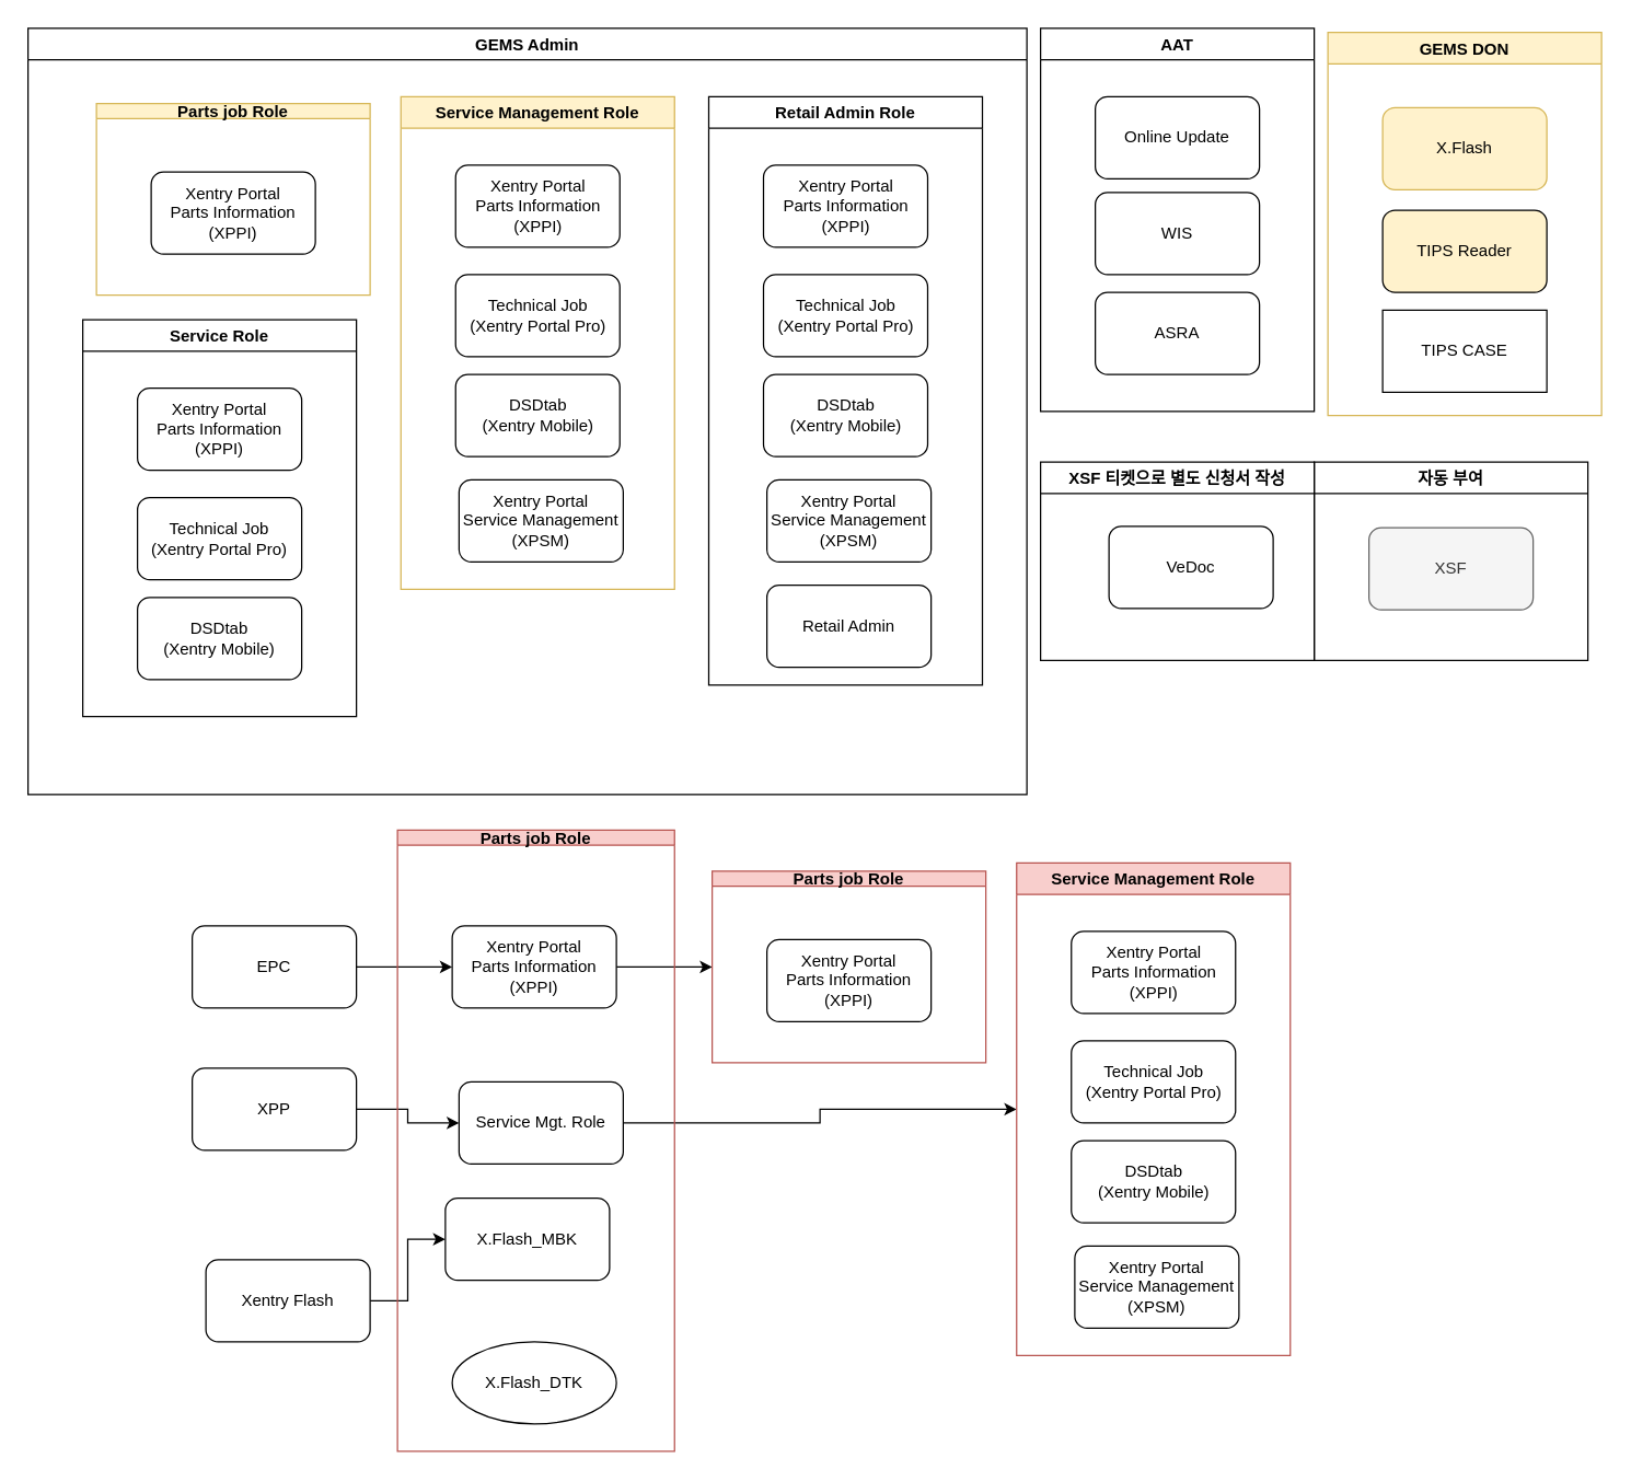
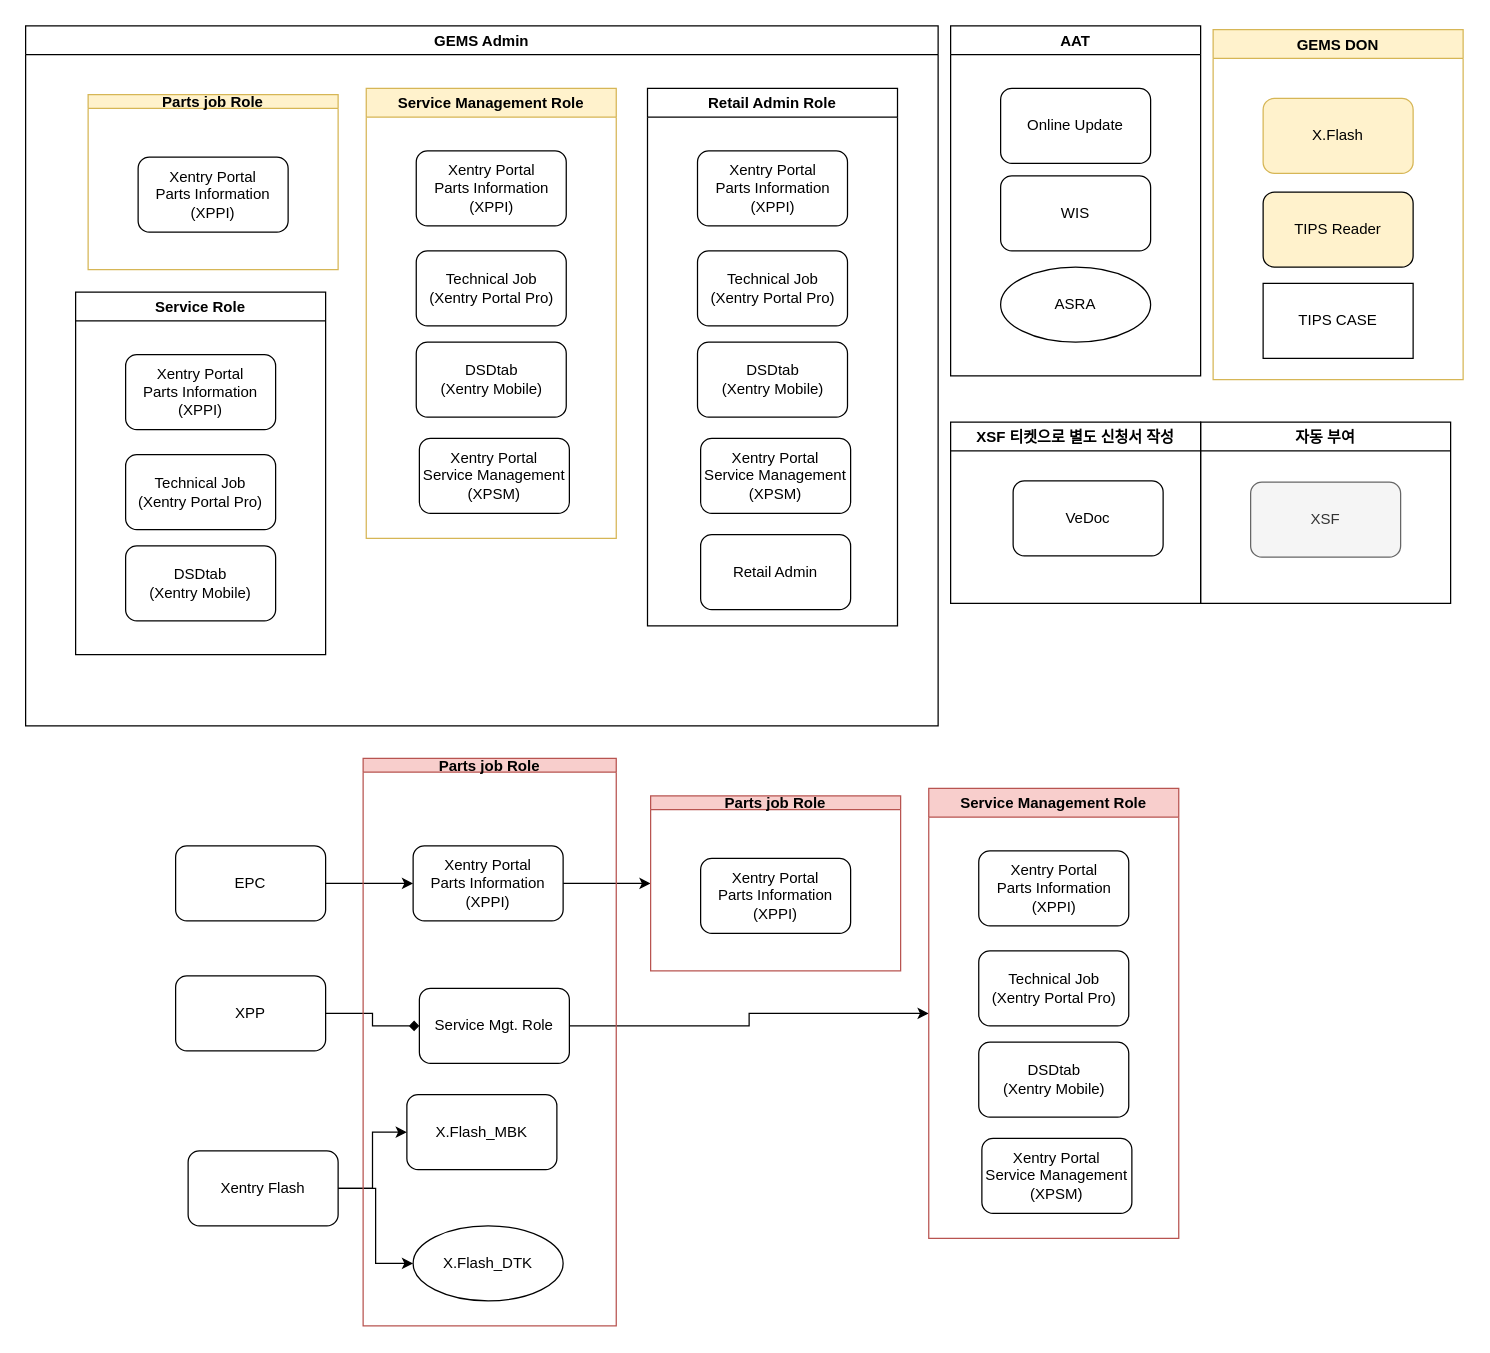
  <mxCell id="0" />
  <mxCell id="1" parent="0" />
  <mxCell id="2" value="AAT" style="swimlane;" vertex="1" parent="1"><mxGeometry x="760" y="20" width="200" height="280" as="geometry" /></mxCell>
  <mxCell id="3" value="Online Update" style="rounded=1;whiteSpace=wrap;html=1;" vertex="1" parent="2"><mxGeometry x="40" y="50" width="120" height="60" as="geometry" /></mxCell>
  <mxCell id="4" value="WIS" style="rounded=1;whiteSpace=wrap;html=1;" vertex="1" parent="2"><mxGeometry x="40" y="120" width="120" height="60" as="geometry" /></mxCell>
- <mxCell id="5" value="ASRA" style="rounded=1;whiteSpace=wrap;html=1;" vertex="1" parent="2"><mxGeometry x="40" y="193" width="120" height="60" as="geometry" /></mxCell>
+ <mxCell id="5" value="ASRA" style="ellipse;whiteSpace=wrap;html=1;" vertex="1" parent="2"><mxGeometry x="40" y="193" width="120" height="60" as="geometry" /></mxCell>
  <mxCell id="6" value="GEMS Admin" style="swimlane;startSize=23;" vertex="1" parent="1"><mxGeometry x="20" y="20" width="730" height="560" as="geometry" /></mxCell>
  <mxCell id="7" value="Retail Admin Role" style="swimlane;startSize=23;" vertex="1" parent="6"><mxGeometry x="497.5" y="50" width="200" height="430" as="geometry" /></mxCell>
  <mxCell id="8" value="&lt;div&gt;Xentry Portal &lt;br&gt;&lt;/div&gt;&lt;div&gt;Parts Information (XPPI)&lt;br&gt;&lt;/div&gt;" style="rounded=1;whiteSpace=wrap;html=1;" vertex="1" parent="7"><mxGeometry x="40" y="50" width="120" height="60" as="geometry" /></mxCell>
  <mxCell id="9" value="&lt;div&gt;Technical Job&lt;/div&gt;&lt;div&gt;(Xentry Portal Pro)&lt;br&gt;&lt;/div&gt;" style="rounded=1;whiteSpace=wrap;html=1;" vertex="1" parent="7"><mxGeometry x="40" y="130" width="120" height="60" as="geometry" /></mxCell>
  <mxCell id="10" value="&lt;div&gt;DSDtab&lt;/div&gt;&lt;div&gt;(Xentry Mobile)&lt;br&gt;&lt;/div&gt;" style="rounded=1;whiteSpace=wrap;html=1;" vertex="1" parent="7"><mxGeometry x="40" y="203" width="120" height="60" as="geometry" /></mxCell>
  <mxCell id="11" value="&lt;div&gt;Xentry Portal &lt;br&gt;&lt;/div&gt;&lt;div&gt;Service Management&lt;/div&gt;&lt;div&gt;(XPSM)&lt;br&gt;&lt;/div&gt;" style="rounded=1;whiteSpace=wrap;html=1;" vertex="1" parent="7"><mxGeometry x="42.5" y="280" width="120" height="60" as="geometry" /></mxCell>
  <mxCell id="12" value="Retail Admin" style="rounded=1;whiteSpace=wrap;html=1;" vertex="1" parent="7"><mxGeometry x="42.5" y="357" width="120" height="60" as="geometry" /></mxCell>
  <mxCell id="13" value="Service Management Role" style="swimlane;startSize=23;fillColor=#fff2cc;strokeColor=#d6b656;" vertex="1" parent="6"><mxGeometry x="272.5" y="50" width="200" height="360" as="geometry" /></mxCell>
  <mxCell id="14" value="&lt;div&gt;Xentry Portal &lt;br&gt;&lt;/div&gt;&lt;div&gt;Parts Information (XPPI)&lt;br&gt;&lt;/div&gt;" style="rounded=1;whiteSpace=wrap;html=1;" vertex="1" parent="13"><mxGeometry x="40" y="50" width="120" height="60" as="geometry" /></mxCell>
  <mxCell id="15" value="&lt;div&gt;Technical Job&lt;/div&gt;&lt;div&gt;(Xentry Portal Pro)&lt;br&gt;&lt;/div&gt;" style="rounded=1;whiteSpace=wrap;html=1;" vertex="1" parent="13"><mxGeometry x="40" y="130" width="120" height="60" as="geometry" /></mxCell>
  <mxCell id="16" value="&lt;div&gt;DSDtab&lt;/div&gt;&lt;div&gt;(Xentry Mobile)&lt;br&gt;&lt;/div&gt;" style="rounded=1;whiteSpace=wrap;html=1;" vertex="1" parent="13"><mxGeometry x="40" y="203" width="120" height="60" as="geometry" /></mxCell>
  <mxCell id="17" value="&lt;div&gt;Xentry Portal &lt;br&gt;&lt;/div&gt;&lt;div&gt;Service Management&lt;/div&gt;&lt;div&gt;(XPSM)&lt;br&gt;&lt;/div&gt;" style="rounded=1;whiteSpace=wrap;html=1;" vertex="1" parent="13"><mxGeometry x="42.5" y="280" width="120" height="60" as="geometry" /></mxCell>
  <mxCell id="18" value="Parts job Role" style="swimlane;startSize=11;fillColor=#fff2cc;strokeColor=#d6b656;" vertex="1" parent="6"><mxGeometry x="50" y="55" width="200" height="140" as="geometry" /></mxCell>
  <mxCell id="19" value="&lt;div&gt;Xentry Portal &lt;br&gt;&lt;/div&gt;&lt;div&gt;Parts Information (XPPI)&lt;br&gt;&lt;/div&gt;" style="rounded=1;whiteSpace=wrap;html=1;" vertex="1" parent="18"><mxGeometry x="40" y="50" width="120" height="60" as="geometry" /></mxCell>
  <mxCell id="20" value="Service Role" style="swimlane;startSize=23;" vertex="1" parent="6"><mxGeometry x="40" y="213" width="200" height="290" as="geometry" /></mxCell>
  <mxCell id="21" value="&lt;div&gt;Xentry Portal &lt;br&gt;&lt;/div&gt;&lt;div&gt;Parts Information (XPPI)&lt;br&gt;&lt;/div&gt;" style="rounded=1;whiteSpace=wrap;html=1;" vertex="1" parent="20"><mxGeometry x="40" y="50" width="120" height="60" as="geometry" /></mxCell>
  <mxCell id="22" value="&lt;div&gt;Technical Job&lt;/div&gt;&lt;div&gt;(Xentry Portal Pro)&lt;br&gt;&lt;/div&gt;" style="rounded=1;whiteSpace=wrap;html=1;" vertex="1" parent="20"><mxGeometry x="40" y="130" width="120" height="60" as="geometry" /></mxCell>
  <mxCell id="23" value="&lt;div&gt;DSDtab&lt;/div&gt;&lt;div&gt;(Xentry Mobile)&lt;br&gt;&lt;/div&gt;" style="rounded=1;whiteSpace=wrap;html=1;" vertex="1" parent="20"><mxGeometry x="40" y="203" width="120" height="60" as="geometry" /></mxCell>
  <mxCell id="24" value="GEMS DON" style="swimlane;startSize=23;fillColor=#fff2cc;strokeColor=#d6b656;" vertex="1" parent="1"><mxGeometry x="970" y="23" width="200" height="280" as="geometry" /></mxCell>
  <mxCell id="25" value="&lt;div&gt;X.Flash&lt;br&gt;&lt;/div&gt;" style="rounded=1;whiteSpace=wrap;html=1;fillColor=#fff2cc;strokeColor=#d6b656;" vertex="1" parent="24"><mxGeometry x="40" y="55" width="120" height="60" as="geometry" /></mxCell>
  <mxCell id="26" value="TIPS Reader" style="rounded=1;whiteSpace=wrap;html=1;fillColor=#fff2cc;" vertex="1" parent="24"><mxGeometry x="40" y="130" width="120" height="60" as="geometry" /></mxCell>
  <mxCell id="27" value="TIPS CASE" style="whiteSpace=wrap;html=1;rounded=0;" vertex="1" parent="24"><mxGeometry x="40" y="203" width="120" height="60" as="geometry" /></mxCell>
  <mxCell id="28" value="자동 부여" style="swimlane;startSize=23;" vertex="1" parent="1"><mxGeometry x="960" y="337" width="200" height="145" as="geometry" /></mxCell>
  <mxCell id="29" value="XSF" style="rounded=1;whiteSpace=wrap;html=1;fillColor=#f5f5f5;strokeColor=#666666;fontColor=#333333;" vertex="1" parent="28"><mxGeometry x="40" y="48" width="120" height="60" as="geometry" /></mxCell>
  <mxCell id="30" value="XSF 티켓으로 별도 신청서 작성" style="swimlane;startSize=23;" vertex="1" parent="1"><mxGeometry x="760" y="337" width="200" height="145" as="geometry" /></mxCell>
  <mxCell id="31" value="VeDoc" style="rounded=1;whiteSpace=wrap;html=1;" vertex="1" parent="30"><mxGeometry x="50" y="47" width="120" height="60" as="geometry" /></mxCell>
  <mxCell id="32" style="edgeStyle=orthogonalEdgeStyle;rounded=0;orthogonalLoop=1;jettySize=auto;html=1;exitX=1;exitY=0.5;exitDx=0;exitDy=0;entryX=0;entryY=0.5;entryDx=0;entryDy=0;" edge="1" parent="1" source="49" target="41"><mxGeometry relative="1" as="geometry" /></mxCell>
  <mxCell id="33" style="edgeStyle=orthogonalEdgeStyle;rounded=0;orthogonalLoop=1;jettySize=auto;html=1;exitX=1;exitY=0.5;exitDx=0;exitDy=0;" edge="1" parent="1" source="34" target="49"><mxGeometry relative="1" as="geometry" /></mxCell>
  <mxCell id="34" value="EPC" style="rounded=1;whiteSpace=wrap;html=1;" vertex="1" parent="1"><mxGeometry x="140" y="676" width="120" height="60" as="geometry" /></mxCell>
- <mxCell id="35" style="edgeStyle=orthogonalEdgeStyle;rounded=0;orthogonalLoop=1;jettySize=auto;html=1;exitX=1;exitY=0.5;exitDx=0;exitDy=0;" edge="1" parent="1" source="36" target="50"><mxGeometry relative="1" as="geometry" /></mxCell>
+ <mxCell id="35" style="edgeStyle=orthogonalEdgeStyle;rounded=0;orthogonalLoop=1;jettySize=auto;html=1;exitX=1;exitY=0.5;exitDx=0;exitDy=0;endArrow=diamond;" edge="1" parent="1" source="36" target="50"><mxGeometry relative="1" as="geometry" /></mxCell>
  <mxCell id="36" value="XPP" style="rounded=1;whiteSpace=wrap;html=1;" vertex="1" parent="1"><mxGeometry x="140" y="780" width="120" height="60" as="geometry" /></mxCell>
  <mxCell id="37" style="edgeStyle=orthogonalEdgeStyle;rounded=0;orthogonalLoop=1;jettySize=auto;html=1;exitX=1;exitY=0.5;exitDx=0;exitDy=0;entryX=0;entryY=0.5;entryDx=0;entryDy=0;" edge="1" parent="1" source="50" target="43"><mxGeometry relative="1" as="geometry" /></mxCell>
  <mxCell id="38" style="edgeStyle=orthogonalEdgeStyle;rounded=0;orthogonalLoop=1;jettySize=auto;html=1;exitX=1;exitY=0.5;exitDx=0;exitDy=0;" edge="1" parent="1" source="40" target="51"><mxGeometry relative="1" as="geometry" /></mxCell>
+ <mxCell id="39" style="edgeStyle=orthogonalEdgeStyle;rounded=0;orthogonalLoop=1;jettySize=auto;html=1;exitX=1;exitY=0.5;exitDx=0;exitDy=0;" edge="1" parent="1" source="40" target="52"><mxGeometry relative="1" as="geometry" /></mxCell>
  <mxCell id="40" value="Xentry Flash" style="rounded=1;whiteSpace=wrap;html=1;" vertex="1" parent="1"><mxGeometry x="150" y="920" width="120" height="60" as="geometry" /></mxCell>
  <mxCell id="41" value="Parts job Role" style="swimlane;startSize=11;fillColor=#f8cecc;strokeColor=#b85450;" vertex="1" parent="1"><mxGeometry x="520" y="636" width="200" height="140" as="geometry" /></mxCell>
  <mxCell id="42" value="&lt;div&gt;Xentry Portal &lt;br&gt;&lt;/div&gt;&lt;div&gt;Parts Information (XPPI)&lt;br&gt;&lt;/div&gt;" style="rounded=1;whiteSpace=wrap;html=1;" vertex="1" parent="41"><mxGeometry x="40" y="50" width="120" height="60" as="geometry" /></mxCell>
  <mxCell id="43" value="Service Management Role" style="swimlane;startSize=23;fillColor=#f8cecc;strokeColor=#b85450;" vertex="1" parent="1"><mxGeometry x="742.5" y="630" width="200" height="360" as="geometry" /></mxCell>
  <mxCell id="44" value="&lt;div&gt;Xentry Portal &lt;br&gt;&lt;/div&gt;&lt;div&gt;Parts Information (XPPI)&lt;br&gt;&lt;/div&gt;" style="rounded=1;whiteSpace=wrap;html=1;" vertex="1" parent="43"><mxGeometry x="40" y="50" width="120" height="60" as="geometry" /></mxCell>
  <mxCell id="45" value="&lt;div&gt;Technical Job&lt;/div&gt;&lt;div&gt;(Xentry Portal Pro)&lt;br&gt;&lt;/div&gt;" style="rounded=1;whiteSpace=wrap;html=1;" vertex="1" parent="43"><mxGeometry x="40" y="130" width="120" height="60" as="geometry" /></mxCell>
  <mxCell id="46" value="&lt;div&gt;DSDtab&lt;/div&gt;&lt;div&gt;(Xentry Mobile)&lt;br&gt;&lt;/div&gt;" style="rounded=1;whiteSpace=wrap;html=1;" vertex="1" parent="43"><mxGeometry x="40" y="203" width="120" height="60" as="geometry" /></mxCell>
  <mxCell id="47" value="&lt;div&gt;Xentry Portal &lt;br&gt;&lt;/div&gt;&lt;div&gt;Service Management&lt;/div&gt;&lt;div&gt;(XPSM)&lt;br&gt;&lt;/div&gt;" style="rounded=1;whiteSpace=wrap;html=1;" vertex="1" parent="43"><mxGeometry x="42.5" y="280" width="120" height="60" as="geometry" /></mxCell>
  <mxCell id="48" value="Parts job Role" style="swimlane;startSize=11;fillColor=#f8cecc;strokeColor=#b85450;" vertex="1" parent="1"><mxGeometry x="290" y="606" width="202.5" height="454" as="geometry" /></mxCell>
  <mxCell id="49" value="&lt;div&gt;Xentry Portal &lt;br&gt;&lt;/div&gt;&lt;div&gt;Parts Information (XPPI)&lt;br&gt;&lt;/div&gt;" style="rounded=1;whiteSpace=wrap;html=1;" vertex="1" parent="48"><mxGeometry x="40" y="70" width="120" height="60" as="geometry" /></mxCell>
  <mxCell id="50" value="Service Mgt. Role" style="rounded=1;whiteSpace=wrap;html=1;" vertex="1" parent="48"><mxGeometry x="45" y="184" width="120" height="60" as="geometry" /></mxCell>
  <mxCell id="51" value="X.Flash_MBK" style="rounded=1;whiteSpace=wrap;html=1;" vertex="1" parent="48"><mxGeometry x="35" y="269" width="120" height="60" as="geometry" /></mxCell>
  <mxCell id="52" value="X.Flash_DTK" style="ellipse;whiteSpace=wrap;html=1;" vertex="1" parent="48"><mxGeometry x="40" y="374" width="120" height="60" as="geometry" /></mxCell>
